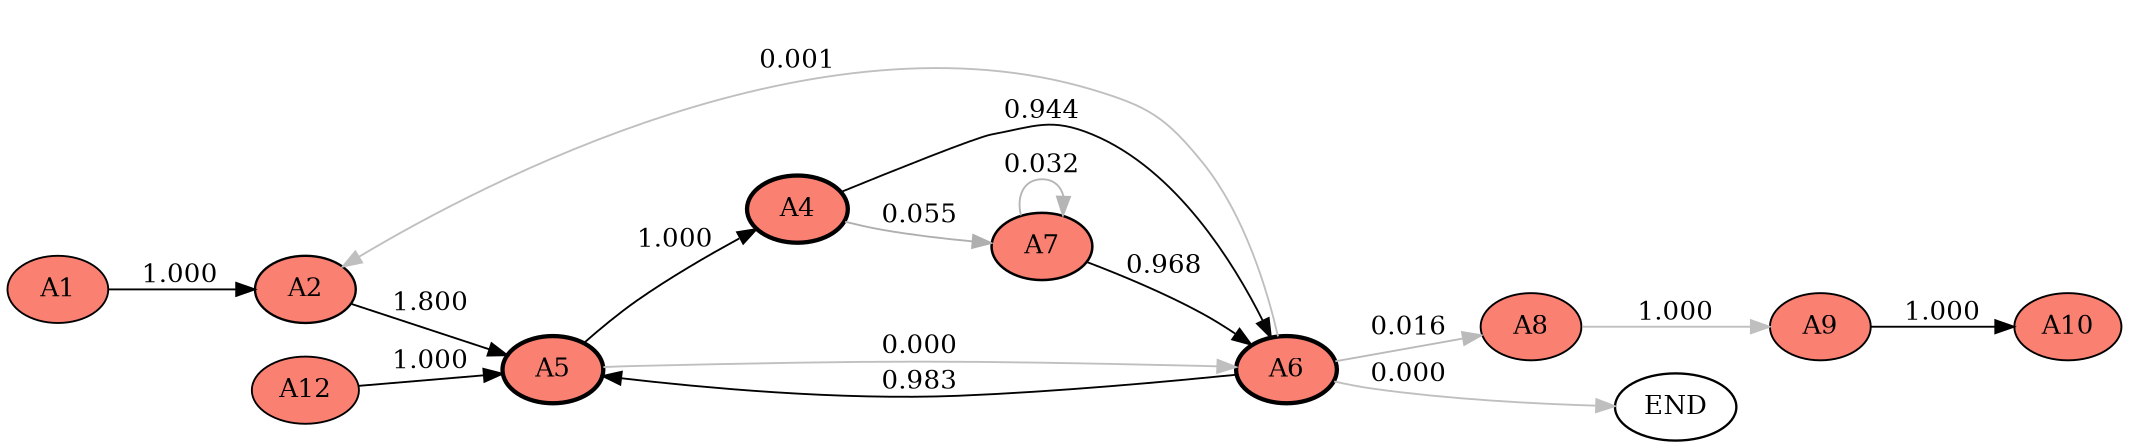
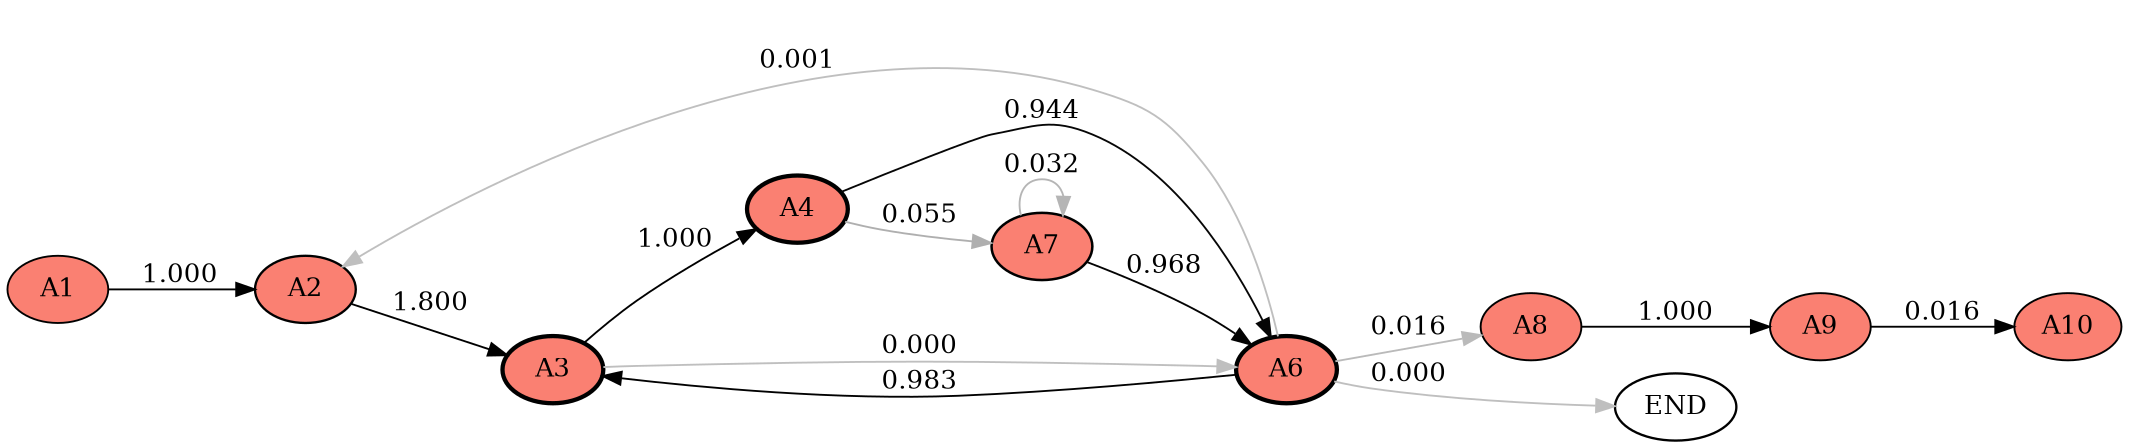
  digraph {
    rankdir=LR
    node [color=black fillcolor="#fa8072" fontcolor=black penwidth=1.023957193423561 style=filled]
    edge [color="#000000" fontcolor=black weight=1.0]
    A1 [penwidth=1.0002287360589768]
    A2 [penwidth=1.2514294625724809]
-   A3 [penwidth=2.300448153525811 label=A5]
+   A3 [penwidth=2.300448153525811]
    A4 [penwidth=2.3001160108580123]
    A6 [penwidth=2.300448153525811]
    A7 [penwidth=1.3565402493449126]
    A8
    END [fillcolor="#ffffff" penwidth=1.250285920073721]
    A9
    A10
-   A12 [penwidth=1.0020582277034502]
    A1 -> A2 [label=1.000]
    A2 -> A3 [label=1.800]
    A3 -> A4 [label=1.000 weight=0.9996989765201686]
    A3 -> A6 [color="#bfbfbf" label=0.000 weight=0.001]
    A4 -> A6 [color="#060606" label=0.944 weight=0.9444444444444444]
    A4 -> A7 [color="#afafaf" label=0.055 weight=0.05480277024992472]
    A6 -> A2 [color="#bfbfbf" label=0.001 weight=0.001]
    A6 -> A3 [color="#010101" label=0.983 weight=0.9834437086092715]
    A6 -> A8 [color="#bababa" label=0.016 weight=0.01580373269114991]
    A6 -> END [color="#bfbfbf" label=0.000 weight=0.001]
    A7 -> A6 [color="#030303" label=0.968 weight=0.9680851063829787]
    A7 -> A7 [color="#b5b5b5" label=0.032 weight=0.031914893617021274]
-   A8 -> A9 [color="#bfbfbf" label=1.000]
-   A9 -> A10 [label=1.000]
-   A12 -> A3 [label=1.000]
+   A8 -> A9 [label=1.000]
+   A9 -> A10 [label=0.016]
  }
